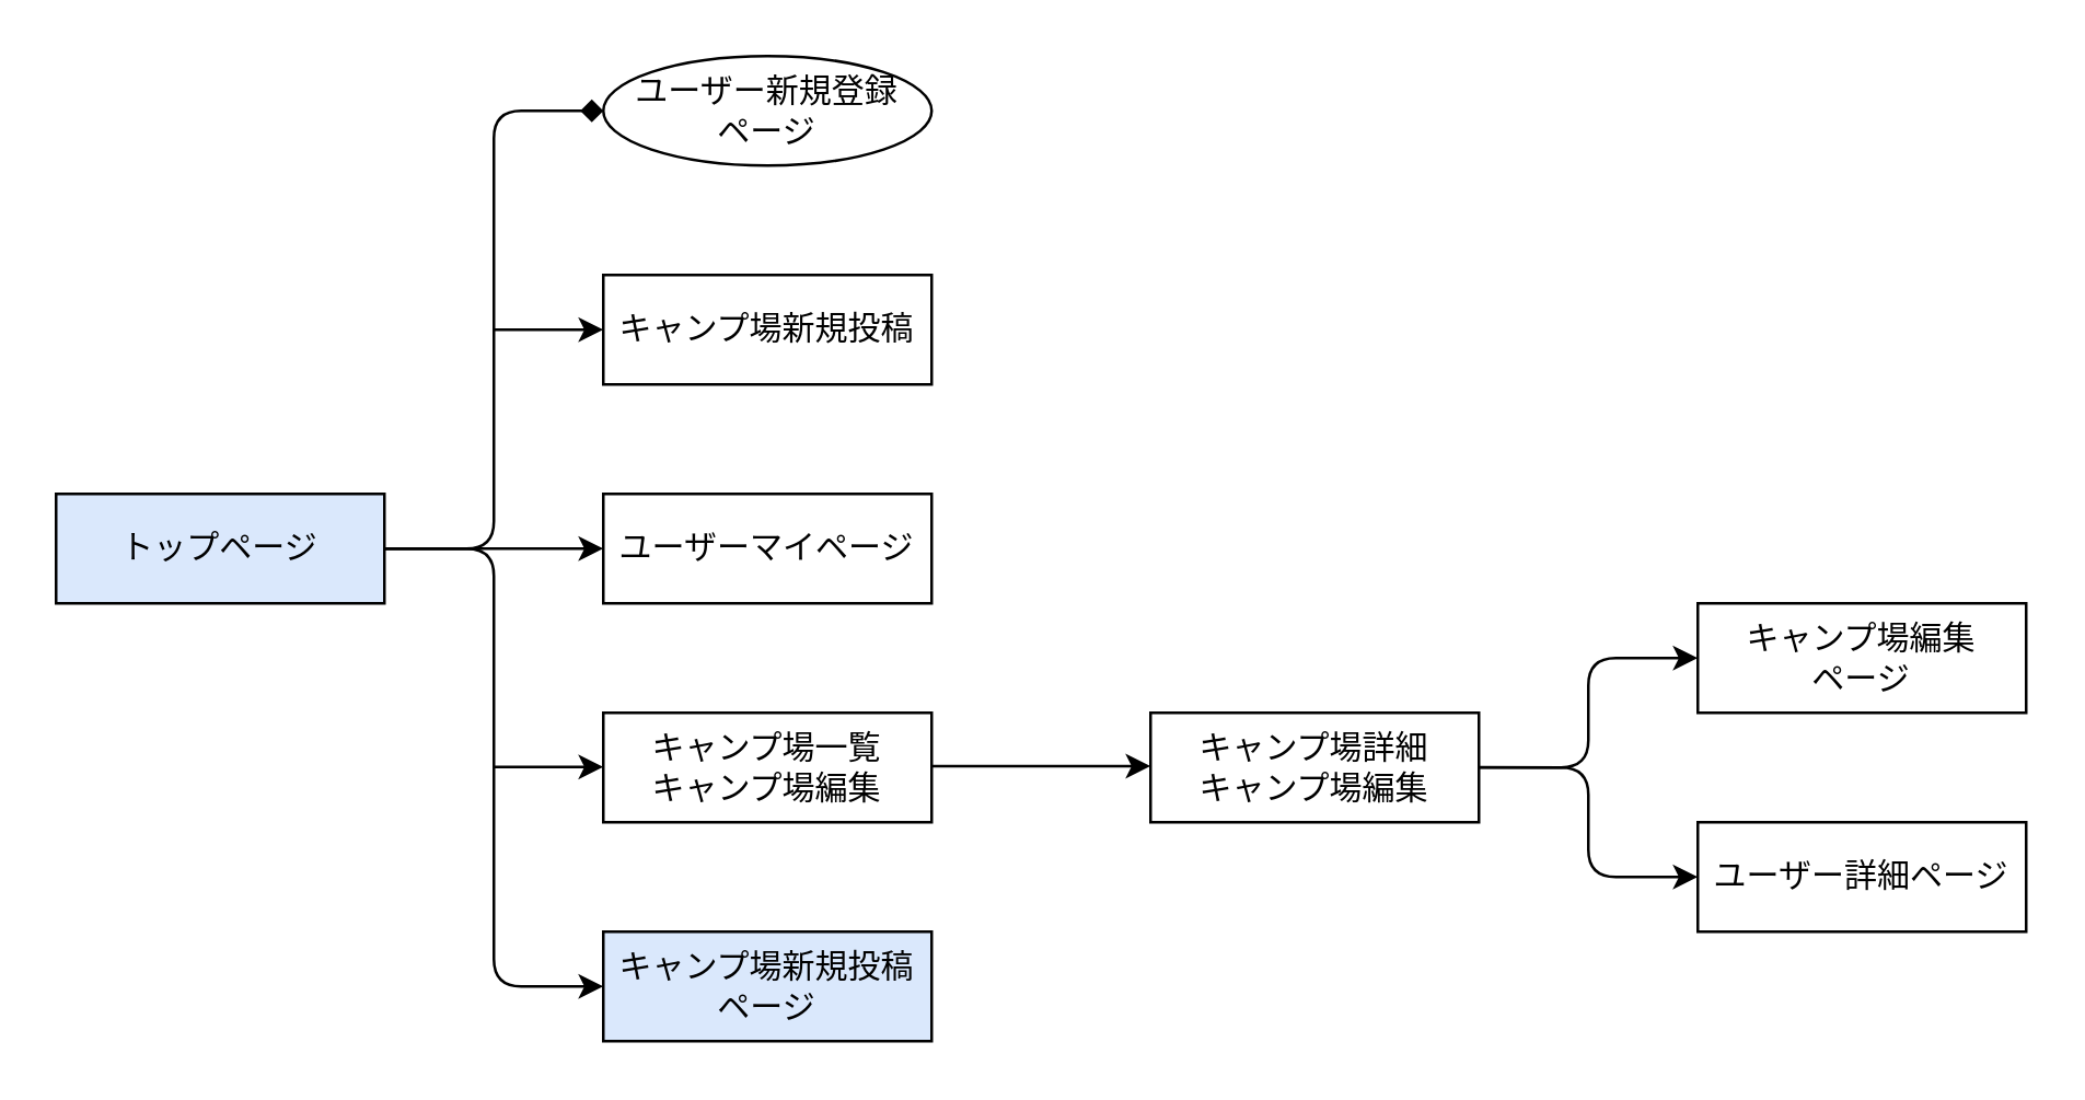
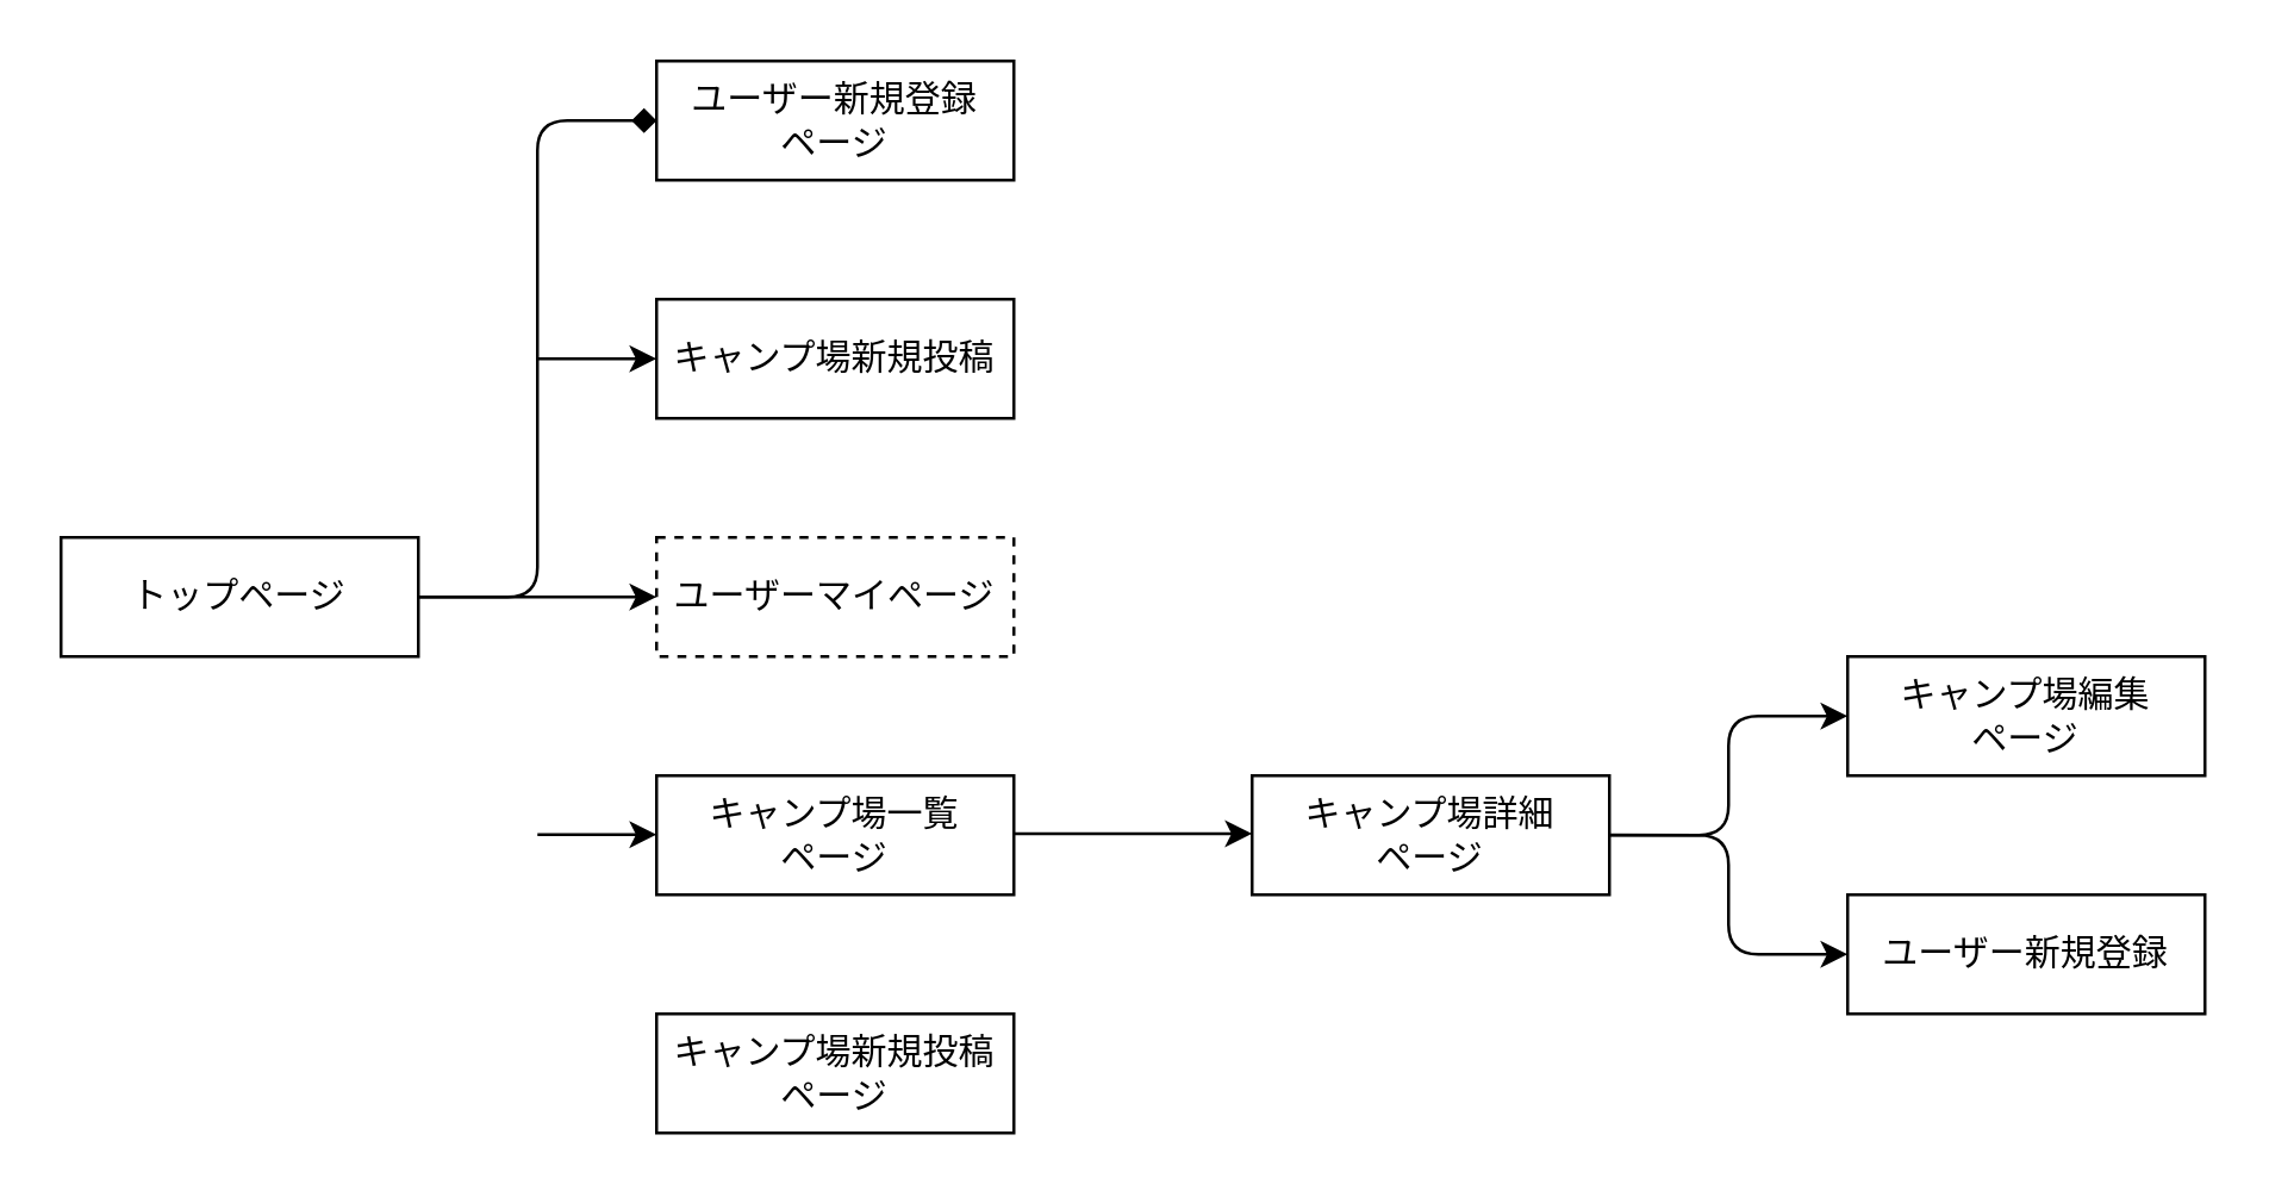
  <mxCell id="0" />
  <mxCell id="1" parent="0" />
- <mxCell id="2" value="トップページ" style="rounded=0;whiteSpace=wrap;html=1;fillColor=#dae8fc;" parent="1" vertex="1"><mxGeometry x="20" y="180" width="120" height="40" as="geometry" /></mxCell>
- <mxCell id="3" value="ユーザー新規登録&lt;br&gt;ページ" style="ellipse;whiteSpace=wrap;html=1;" parent="1" vertex="1"><mxGeometry x="220" y="20" width="120" height="40" as="geometry" /></mxCell>
+ <mxCell id="2" value="トップページ" style="rounded=0;whiteSpace=wrap;html=1;" parent="1" vertex="1"><mxGeometry x="20" y="180" width="120" height="40" as="geometry" /></mxCell>
+ <mxCell id="3" value="ユーザー新規登録&lt;br&gt;ページ" style="rounded=0;whiteSpace=wrap;html=1;" parent="1" vertex="1"><mxGeometry x="220" y="20" width="120" height="40" as="geometry" /></mxCell>
  <mxCell id="4" value="キャンプ場新規投稿" style="rounded=0;whiteSpace=wrap;html=1;" parent="1" vertex="1"><mxGeometry x="220" y="100" width="120" height="40" as="geometry" /></mxCell>
- <mxCell id="5" value="ユーザーマイページ" style="rounded=0;whiteSpace=wrap;html=1;" parent="1" vertex="1"><mxGeometry x="220" y="180" width="120" height="40" as="geometry" /></mxCell>
- <mxCell id="6" value="キャンプ場新規投稿&lt;br&gt;ページ" style="rounded=0;whiteSpace=wrap;html=1;fillColor=#dae8fc;" parent="1" vertex="1"><mxGeometry x="220" y="340" width="120" height="40" as="geometry" /></mxCell>
- <mxCell id="7" value="ユーザー詳細ページ" style="rounded=0;whiteSpace=wrap;html=1;" parent="1" vertex="1"><mxGeometry x="620" y="300" width="120" height="40" as="geometry" /></mxCell>
- <mxCell id="8" value="キャンプ場詳細&lt;br&gt;キャンプ場編集" style="rounded=0;whiteSpace=wrap;html=1;" parent="1" vertex="1"><mxGeometry x="420" y="260" width="120" height="40" as="geometry" /></mxCell>
- <mxCell id="9" value="キャンプ場一覧&lt;br&gt;キャンプ場編集" style="rounded=0;whiteSpace=wrap;html=1;" parent="1" vertex="1"><mxGeometry x="220" y="260" width="120" height="40" as="geometry" /></mxCell>
+ <mxCell id="5" value="ユーザーマイページ" style="rounded=0;whiteSpace=wrap;html=1;dashed=1;" parent="1" vertex="1"><mxGeometry x="220" y="180" width="120" height="40" as="geometry" /></mxCell>
+ <mxCell id="6" value="キャンプ場新規投稿&lt;br&gt;ページ" style="rounded=0;whiteSpace=wrap;html=1;" parent="1" vertex="1"><mxGeometry x="220" y="340" width="120" height="40" as="geometry" /></mxCell>
+ <mxCell id="7" value="ユーザー新規登録" style="rounded=0;whiteSpace=wrap;html=1;" parent="1" vertex="1"><mxGeometry x="620" y="300" width="120" height="40" as="geometry" /></mxCell>
+ <mxCell id="8" value="キャンプ場詳細&lt;br&gt;ページ" style="rounded=0;whiteSpace=wrap;html=1;" parent="1" vertex="1"><mxGeometry x="420" y="260" width="120" height="40" as="geometry" /></mxCell>
+ <mxCell id="9" value="キャンプ場一覧&lt;br&gt;ページ" style="rounded=0;whiteSpace=wrap;html=1;" parent="1" vertex="1"><mxGeometry x="220" y="260" width="120" height="40" as="geometry" /></mxCell>
  <mxCell id="10" value="キャンプ場編集&lt;br&gt;ページ" style="rounded=0;whiteSpace=wrap;html=1;" parent="1" vertex="1"><mxGeometry x="620" y="220" width="120" height="40" as="geometry" /></mxCell>
- <mxCell id="11" value="" style="endArrow=classic;html=1;exitX=1;exitY=0.5;exitDx=0;exitDy=0;entryX=0;entryY=0.5;entryDx=0;entryDy=0;" parent="1" source="2" target="6" edge="1"><mxGeometry width="50" height="50" relative="1" as="geometry"><mxPoint x="460" y="210" as="sourcePoint" /><mxPoint x="180" y="470" as="targetPoint" /><Array as="points"><mxPoint x="180" y="200" /><mxPoint x="180" y="360" /></Array></mxGeometry></mxCell>
  <mxCell id="12" value="" style="endArrow=diamond;html=1;exitX=1;exitY=0.5;exitDx=0;exitDy=0;entryX=0;entryY=0.5;entryDx=0;entryDy=0;" parent="1" source="2" target="3" edge="1"><mxGeometry width="50" height="50" relative="1" as="geometry"><mxPoint x="460" y="210" as="sourcePoint" /><mxPoint x="180" y="30" as="targetPoint" /><Array as="points"><mxPoint x="180" y="200" /><mxPoint x="180" y="40" /></Array></mxGeometry></mxCell>
  <mxCell id="13" value="" style="endArrow=classic;html=1;entryX=0;entryY=0.5;entryDx=0;entryDy=0;" parent="1" target="5" edge="1"><mxGeometry width="50" height="50" relative="1" as="geometry"><mxPoint x="140" y="200" as="sourcePoint" /><mxPoint x="340" y="30" as="targetPoint" /></mxGeometry></mxCell>
  <mxCell id="14" value="" style="endArrow=classic;html=1;" parent="1" edge="1"><mxGeometry width="50" height="50" relative="1" as="geometry"><mxPoint x="180" y="120" as="sourcePoint" /><mxPoint x="220" y="120" as="targetPoint" /></mxGeometry></mxCell>
  <mxCell id="15" value="" style="endArrow=classic;html=1;" parent="1" edge="1"><mxGeometry width="50" height="50" relative="1" as="geometry"><mxPoint x="180" y="279.78" as="sourcePoint" /><mxPoint x="220" y="279.78" as="targetPoint" /><Array as="points"><mxPoint x="200" y="279.78" /></Array></mxGeometry></mxCell>
  <mxCell id="16" value="" style="endArrow=classic;html=1;entryX=0;entryY=0.5;entryDx=0;entryDy=0;" parent="1" edge="1"><mxGeometry width="50" height="50" relative="1" as="geometry"><mxPoint x="340" y="279.5" as="sourcePoint" /><mxPoint x="420" y="279.5" as="targetPoint" /><Array as="points" /></mxGeometry></mxCell>
  <mxCell id="17" value="" style="endArrow=classic;html=1;entryX=0;entryY=0.5;entryDx=0;entryDy=0;" parent="1" edge="1"><mxGeometry width="50" height="50" relative="1" as="geometry"><mxPoint x="540" y="279.87" as="sourcePoint" /><mxPoint x="620" y="240" as="targetPoint" /><Array as="points"><mxPoint x="580" y="280" /><mxPoint x="580" y="240" /></Array></mxGeometry></mxCell>
  <mxCell id="18" value="" style="endArrow=classic;html=1;entryX=0;entryY=0.5;entryDx=0;entryDy=0;" parent="1" edge="1"><mxGeometry width="50" height="50" relative="1" as="geometry"><mxPoint x="540" y="280" as="sourcePoint" /><mxPoint x="620" y="320" as="targetPoint" /><Array as="points"><mxPoint x="580" y="280" /><mxPoint x="580" y="320" /></Array></mxGeometry></mxCell>
